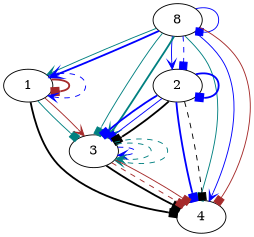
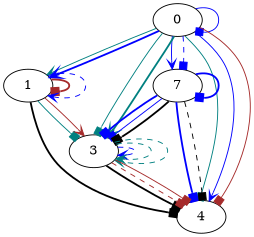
  digraph {
    edge [arrowhead=box color=blue style=solid]
-   n1 [label=8]
+   n1 [label=0]
    n2 [label=1]
-   n3 [label=2]
+   n3 [label=7]
    n4 [label=3]
    n5 [label=4]
    n1 -> n1
    n1 -> n2 [arrowhead=vee color=teal]
    n1 -> n2 [arrowhead=vee style=bold]
    n1 -> n3 [arrowhead=vee]
    n1 -> n3 [style=dashed]
    n1 -> n4 [color=teal]
    n1 -> n4 [arrowhead=vee color=teal style=bold]
    n1 -> n5 [color=teal]
    n1 -> n5 [arrowhead=vee]
    n1 -> n5 [color=brown]
    n2 -> n2 [color=brown style=bold]
    n2 -> n2 [arrowhead=vee style=dashed]
    n2 -> n4 [color=teal]
    n2 -> n4 [arrowhead=vee color=brown]
    n2 -> n5 [color=black style=bold]
    n3 -> n3 [style=bold]
    n3 -> n4 [style=bold]
    n3 -> n4
    n3 -> n4 [color=black style=bold]
    n3 -> n5 [style=bold]
    n3 -> n5 [color=black style=dashed]
    n4 -> n4 [arrowhead=vee style=dashed]
    n4 -> n4 [arrowhead=vee color=teal style=dashed]
    n4 -> n4 [arrowhead=vee color=teal style=dashed]
    n4 -> n5 [color=black style=bold]
    n4 -> n5 [color=brown style=dashed]
    n4 -> n5 [color=brown]
  }
